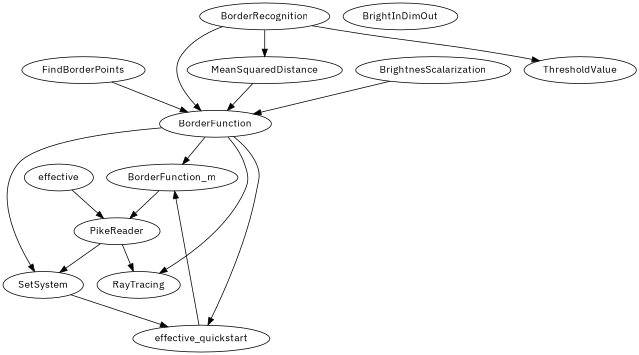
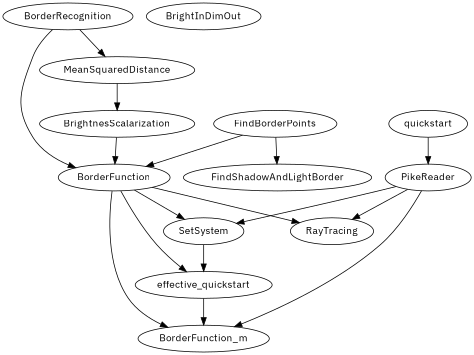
  digraph {
    fontname="IBM Plex Sans"
    node [fontname="IBM Plex Sans"]
    edge [fontname="IBM Plex Sans"]
    n1 [label=BorderFunction_m]
    BorderFunction
    RayTracing
    SetSystem
    n5 [label=effective_quickstart]
    BorderRecognition
    MeanSquaredDistance
-   ThresholdValue
    BrightnesScalarization
    FindBorderPoints
+   FindShadowAndLightBorder
    PikeReader
-   quickstart [label=effective]
+   quickstart
    BrightInDimOut
    BorderFunction -> n1
    BorderFunction -> RayTracing
    BorderFunction -> SetSystem
    BorderFunction -> n5
    SetSystem -> n5
    n5 -> n1
    BorderRecognition -> BorderFunction
    BorderRecognition -> MeanSquaredDistance
-   BorderRecognition -> ThresholdValue
-   MeanSquaredDistance -> BorderFunction
+   MeanSquaredDistance -> BrightnesScalarization
    BrightnesScalarization -> BorderFunction
    FindBorderPoints -> BorderFunction
-   n1 -> PikeReader
+   FindBorderPoints -> FindShadowAndLightBorder
+   PikeReader -> n1
    PikeReader -> RayTracing
    PikeReader -> SetSystem
    quickstart -> PikeReader
  }
